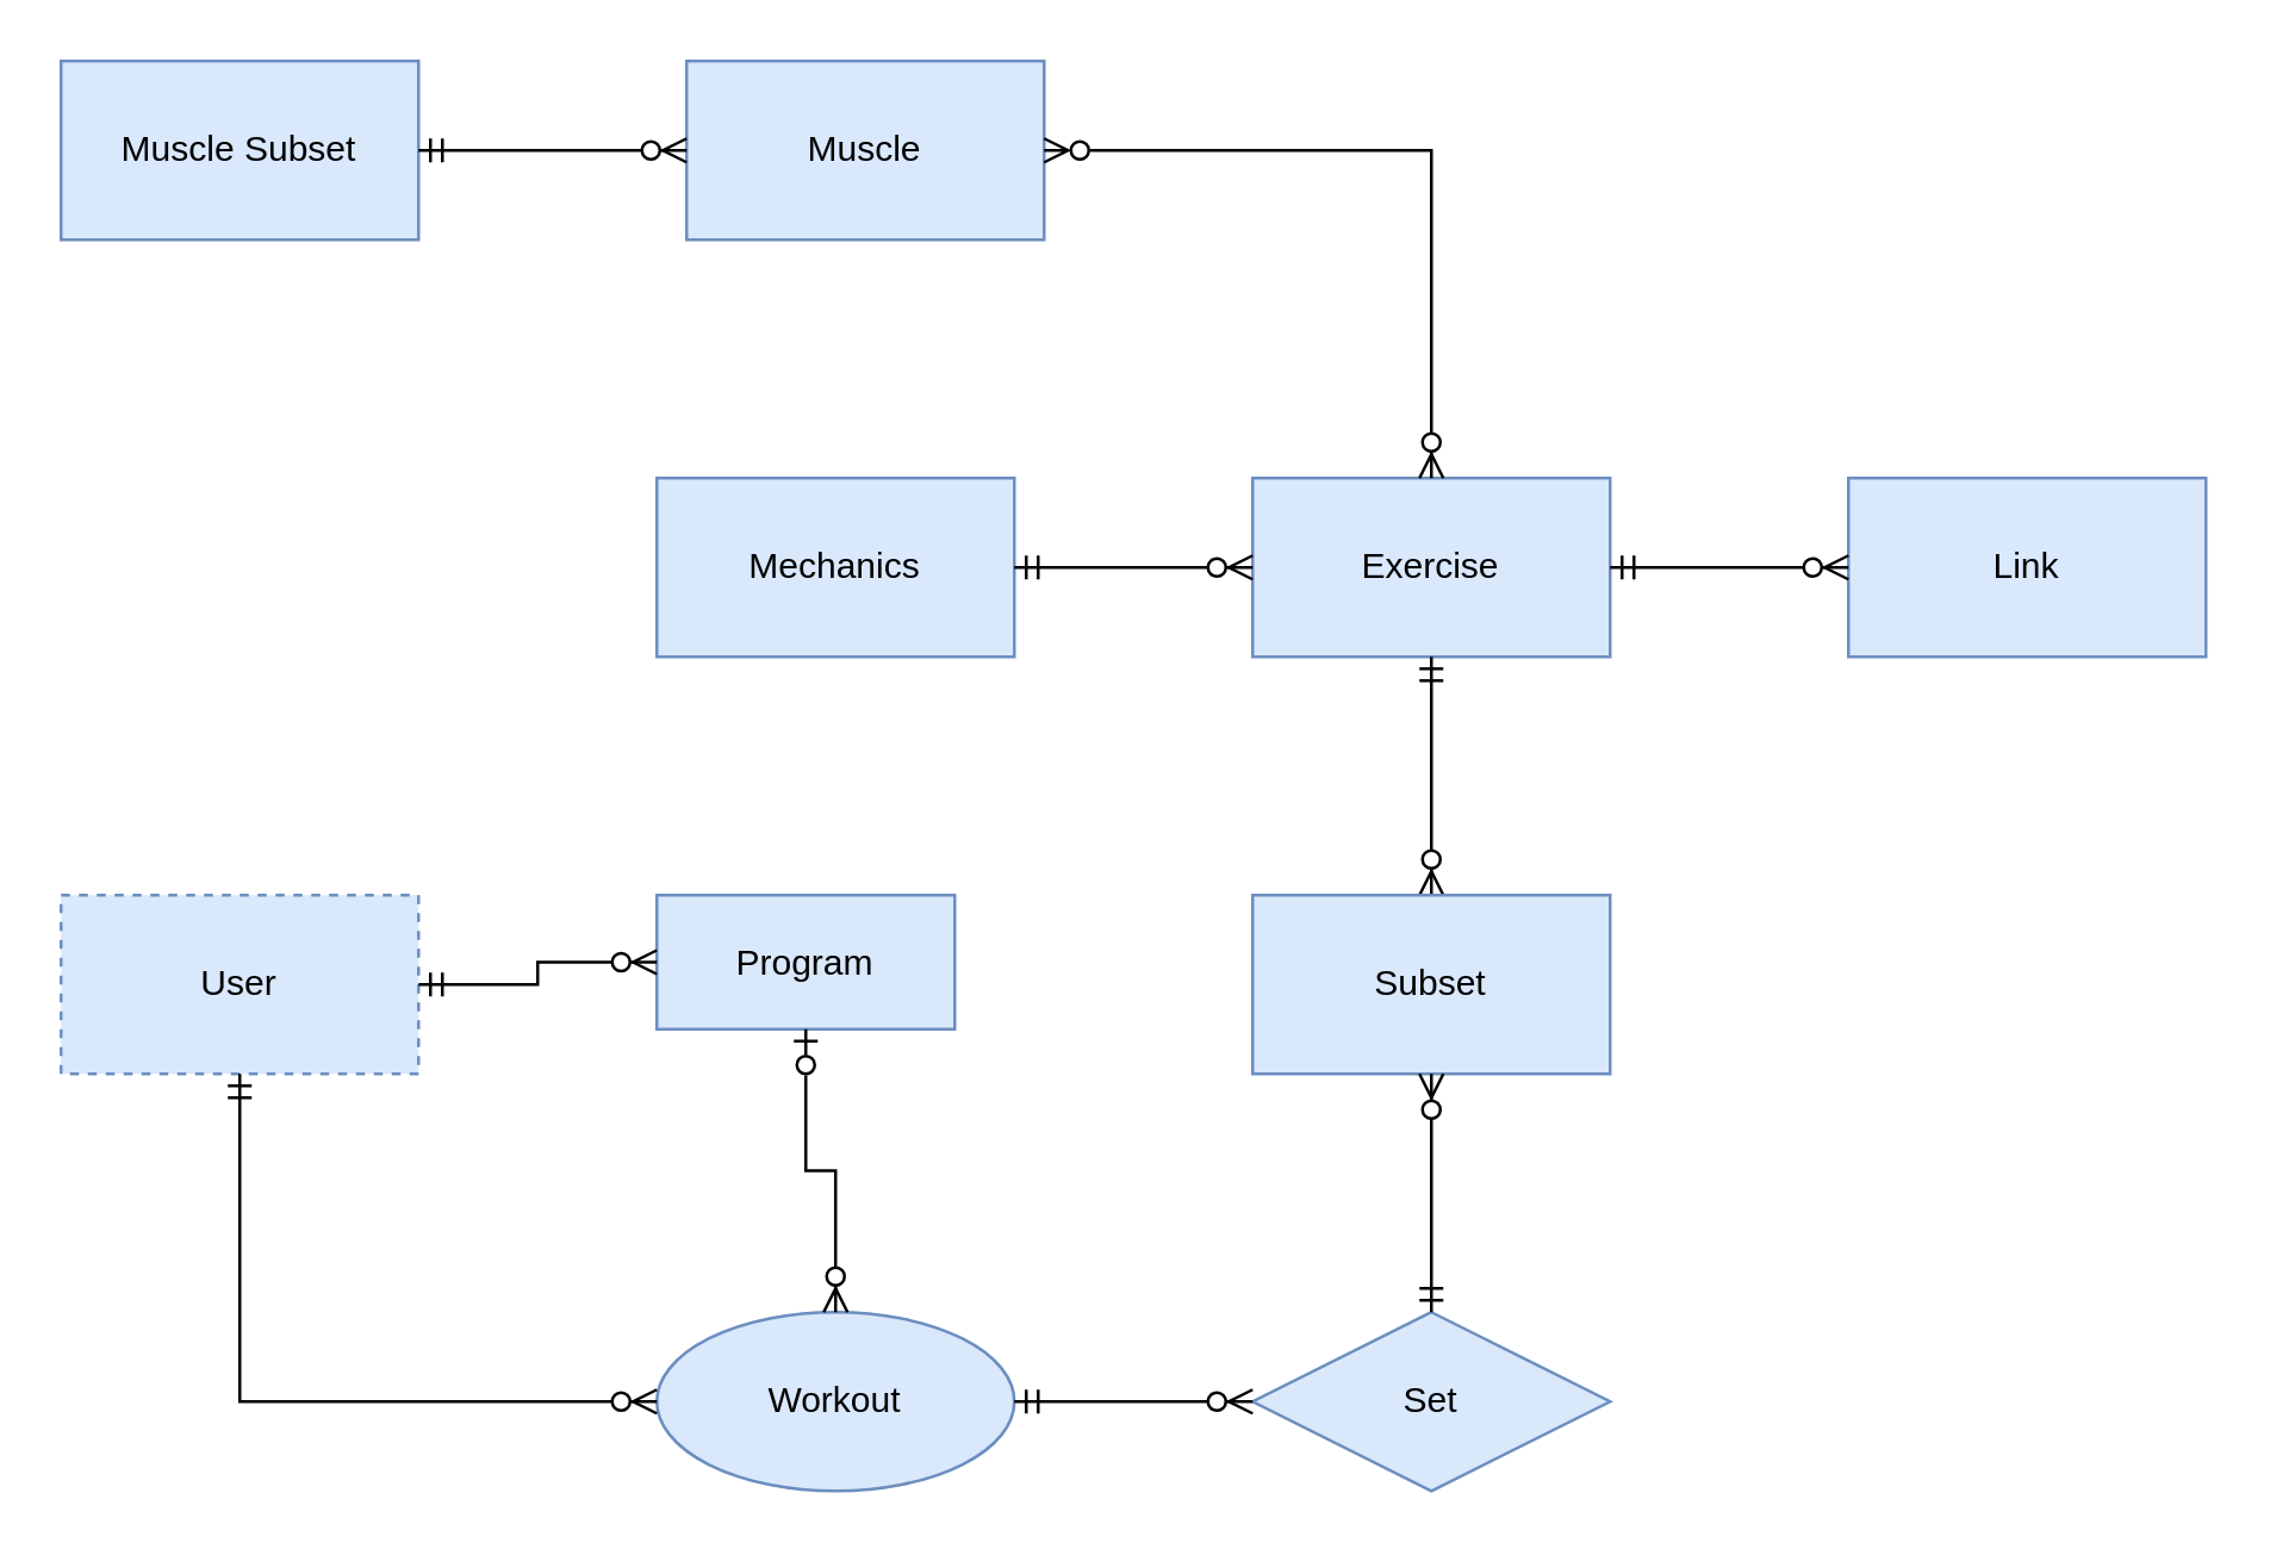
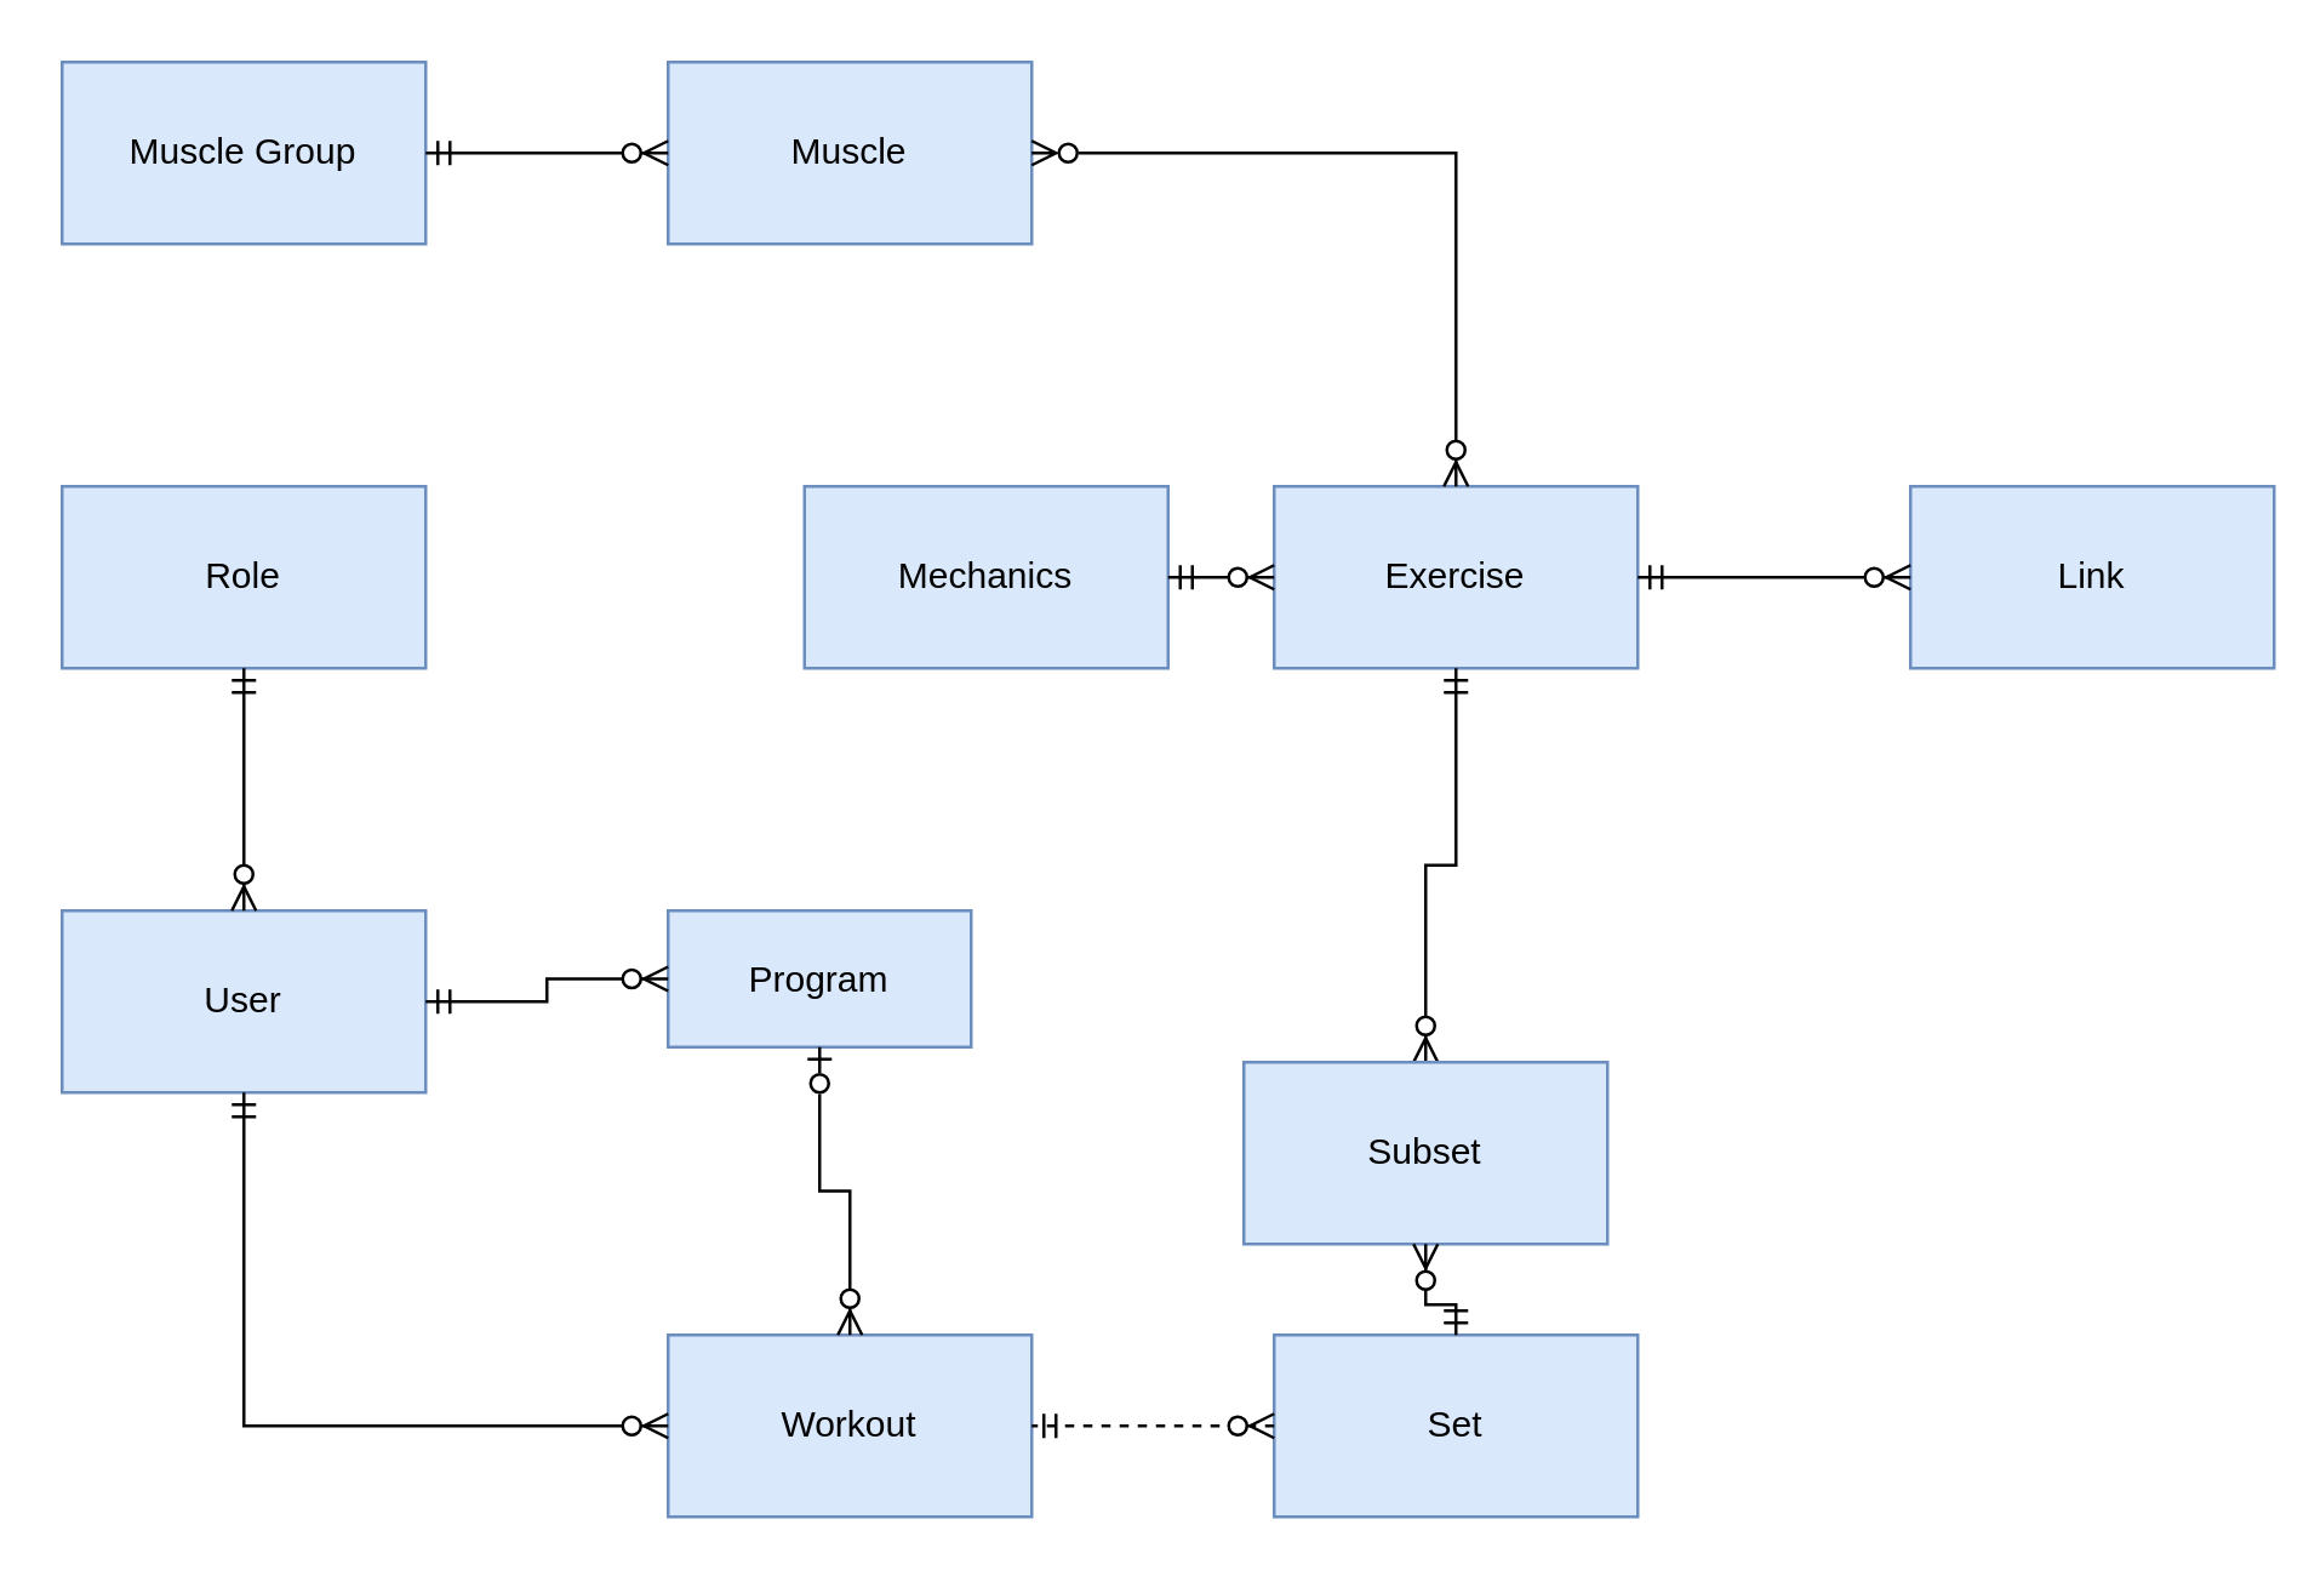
  <mxCell id="0" />
  <mxCell id="1" parent="0" />
- <mxCell id="2" value="Muscle Subset" style="rounded=0;whiteSpace=wrap;html=1;fillColor=#dae8fc;strokeColor=#6c8ebf;" parent="1" vertex="1"><mxGeometry x="20" y="20" width="120" height="60" as="geometry" /></mxCell>
- <mxCell id="3" value="Muscle" style="rounded=0;whiteSpace=wrap;html=1;fillColor=#dae8fc;strokeColor=#6c8ebf;" parent="1" vertex="1"><mxGeometry x="230" y="20" width="120" height="60" as="geometry" /></mxCell>
- <mxCell id="4" value="Mechanics" style="rounded=0;whiteSpace=wrap;html=1;fillColor=#dae8fc;strokeColor=#6c8ebf;" parent="1" vertex="1"><mxGeometry x="220" y="160" width="120" height="60" as="geometry" /></mxCell>
+ <mxCell id="2" value="Muscle Group" style="rounded=0;whiteSpace=wrap;html=1;fillColor=#dae8fc;strokeColor=#6c8ebf;" parent="1" vertex="1"><mxGeometry x="20" y="20" width="120" height="60" as="geometry" /></mxCell>
+ <mxCell id="3" value="Muscle" style="rounded=0;whiteSpace=wrap;html=1;fillColor=#dae8fc;strokeColor=#6c8ebf;" parent="1" vertex="1"><mxGeometry x="220" y="20" width="120" height="60" as="geometry" /></mxCell>
+ <mxCell id="4" value="Mechanics" style="rounded=0;whiteSpace=wrap;html=1;fillColor=#dae8fc;strokeColor=#6c8ebf;" parent="1" vertex="1"><mxGeometry x="265" y="160" width="120" height="60" as="geometry" /></mxCell>
  <mxCell id="5" value="Exercise" style="rounded=0;whiteSpace=wrap;html=1;fillColor=#dae8fc;strokeColor=#6c8ebf;" parent="1" vertex="1"><mxGeometry x="420" y="160" width="120" height="60" as="geometry" /></mxCell>
- <mxCell id="6" value="Link" style="rounded=0;whiteSpace=wrap;html=1;fillColor=#dae8fc;strokeColor=#6c8ebf;" parent="1" vertex="1"><mxGeometry x="620" y="160" width="120" height="60" as="geometry" /></mxCell>
+ <mxCell id="6" value="Link" style="rounded=0;whiteSpace=wrap;html=1;fillColor=#dae8fc;strokeColor=#6c8ebf;" parent="1" vertex="1"><mxGeometry x="630" y="160" width="120" height="60" as="geometry" /></mxCell>
  <mxCell id="7" style="edgeStyle=orthogonalEdgeStyle;rounded=0;orthogonalLoop=1;jettySize=auto;html=1;startArrow=ERzeroToMany;startFill=1;endArrow=ERzeroToMany;endFill=0;" parent="1" source="5" target="3" edge="1"><mxGeometry relative="1" as="geometry"><mxPoint x="420" y="50" as="sourcePoint" /><Array as="points"><mxPoint x="480" y="50" /></Array></mxGeometry></mxCell>
  <mxCell id="8" style="edgeStyle=orthogonalEdgeStyle;rounded=0;orthogonalLoop=1;jettySize=auto;html=1;startArrow=ERzeroToMany;startFill=1;endArrow=ERmandOne;endFill=0;" parent="1" source="9" target="5" edge="1"><mxGeometry relative="1" as="geometry" /></mxCell>
- <mxCell id="9" value="Subset" style="rounded=0;whiteSpace=wrap;html=1;fillColor=#dae8fc;strokeColor=#6c8ebf;" parent="1" vertex="1"><mxGeometry x="420" y="300" width="120" height="60" as="geometry" /></mxCell>
- <mxCell id="10" value="Set" style="rhombus;whiteSpace=wrap;html=1;fillColor=#dae8fc;strokeColor=#6c8ebf;" parent="1" vertex="1"><mxGeometry x="420" y="440" width="120" height="60" as="geometry" /></mxCell>
- <mxCell id="11" value="Workout" style="ellipse;whiteSpace=wrap;html=1;fillColor=#dae8fc;strokeColor=#6c8ebf;" parent="1" vertex="1"><mxGeometry x="220" y="440" width="120" height="60" as="geometry" /></mxCell>
- <mxCell id="12" value="User" style="rounded=0;whiteSpace=wrap;html=1;fillColor=#dae8fc;strokeColor=#6c8ebf;dashed=1;" parent="1" vertex="1"><mxGeometry x="20" y="300" width="120" height="60" as="geometry" /></mxCell>
+ <mxCell id="9" value="Subset" style="rounded=0;whiteSpace=wrap;html=1;fillColor=#dae8fc;strokeColor=#6c8ebf;" parent="1" vertex="1"><mxGeometry x="410" y="350" width="120" height="60" as="geometry" /></mxCell>
+ <mxCell id="10" value="Set" style="rounded=0;whiteSpace=wrap;html=1;fillColor=#dae8fc;strokeColor=#6c8ebf;" parent="1" vertex="1"><mxGeometry x="420" y="440" width="120" height="60" as="geometry" /></mxCell>
+ <mxCell id="11" value="Workout" style="rounded=0;whiteSpace=wrap;html=1;fillColor=#dae8fc;strokeColor=#6c8ebf;" parent="1" vertex="1"><mxGeometry x="220" y="440" width="120" height="60" as="geometry" /></mxCell>
+ <mxCell id="12" value="User" style="rounded=0;whiteSpace=wrap;html=1;fillColor=#dae8fc;strokeColor=#6c8ebf;" parent="1" vertex="1"><mxGeometry x="20" y="300" width="120" height="60" as="geometry" /></mxCell>
+ <mxCell id="13" value="Role" style="rounded=0;whiteSpace=wrap;html=1;fillColor=#dae8fc;strokeColor=#6c8ebf;" parent="1" vertex="1"><mxGeometry x="20" y="160" width="120" height="60" as="geometry" /></mxCell>
  <mxCell id="14" value="Program" style="rounded=0;whiteSpace=wrap;html=1;fillColor=#dae8fc;strokeColor=#6c8ebf;" parent="1" vertex="1"><mxGeometry x="220" y="300" width="100" height="45" as="geometry" /></mxCell>
  <mxCell id="15" style="edgeStyle=orthogonalEdgeStyle;rounded=0;orthogonalLoop=1;jettySize=auto;html=1;startArrow=ERzeroToMany;startFill=1;endArrow=ERmandOne;endFill=0;" parent="1" source="5" target="4" edge="1"><mxGeometry relative="1" as="geometry"><mxPoint x="420" y="180" as="sourcePoint" /><mxPoint x="340" y="180" as="targetPoint" /></mxGeometry></mxCell>
  <mxCell id="16" style="edgeStyle=orthogonalEdgeStyle;rounded=0;orthogonalLoop=1;jettySize=auto;html=1;startArrow=ERzeroToMany;startFill=1;endArrow=ERmandOne;endFill=0;" parent="1" source="3" target="2" edge="1"><mxGeometry relative="1" as="geometry"><mxPoint x="430" y="60" as="sourcePoint" /><mxPoint x="350" y="60" as="targetPoint" /></mxGeometry></mxCell>
  <mxCell id="17" style="edgeStyle=orthogonalEdgeStyle;rounded=0;orthogonalLoop=1;jettySize=auto;html=1;startArrow=ERzeroToMany;startFill=1;endArrow=ERmandOne;endFill=0;" parent="1" source="6" target="5" edge="1"><mxGeometry relative="1" as="geometry"><mxPoint x="430" y="60" as="sourcePoint" /><mxPoint x="350" y="60" as="targetPoint" /><Array as="points"><mxPoint x="680" y="190" /></Array></mxGeometry></mxCell>
- <mxCell id="18" style="edgeStyle=orthogonalEdgeStyle;rounded=0;orthogonalLoop=1;jettySize=auto;html=1;startArrow=ERzeroToMany;startFill=1;endArrow=ERmandOne;endFill=0;" parent="1" source="10" target="11" edge="1"><mxGeometry relative="1" as="geometry"><mxPoint x="190" y="380" as="sourcePoint" /><mxPoint x="110" y="380" as="targetPoint" /></mxGeometry></mxCell>
+ <mxCell id="18" style="edgeStyle=orthogonalEdgeStyle;rounded=0;orthogonalLoop=1;jettySize=auto;html=1;startArrow=ERzeroToMany;startFill=1;endArrow=ERmandOne;endFill=0;dashed=1;" parent="1" source="10" target="11" edge="1"><mxGeometry relative="1" as="geometry"><mxPoint x="190" y="380" as="sourcePoint" /><mxPoint x="110" y="380" as="targetPoint" /></mxGeometry></mxCell>
  <mxCell id="19" style="edgeStyle=orthogonalEdgeStyle;rounded=0;orthogonalLoop=1;jettySize=auto;html=1;startArrow=ERzeroToMany;startFill=1;endArrow=ERmandOne;endFill=0;" parent="1" source="9" target="10" edge="1"><mxGeometry relative="1" as="geometry"><mxPoint x="230" y="480" as="sourcePoint" /><mxPoint x="150" y="480" as="targetPoint" /></mxGeometry></mxCell>
+ <mxCell id="20" style="edgeStyle=orthogonalEdgeStyle;rounded=0;orthogonalLoop=1;jettySize=auto;html=1;startArrow=ERzeroToMany;startFill=1;endArrow=ERmandOne;endFill=0;" parent="1" source="12" target="13" edge="1"><mxGeometry relative="1" as="geometry"><mxPoint x="230" y="60" as="sourcePoint" /><mxPoint x="150" y="60" as="targetPoint" /></mxGeometry></mxCell>
  <mxCell id="21" style="edgeStyle=orthogonalEdgeStyle;rounded=0;orthogonalLoop=1;jettySize=auto;html=1;startArrow=ERzeroToMany;startFill=1;endArrow=ERmandOne;endFill=0;" parent="1" source="14" target="12" edge="1"><mxGeometry relative="1" as="geometry"><mxPoint x="230" y="60" as="sourcePoint" /><mxPoint x="150" y="60" as="targetPoint" /></mxGeometry></mxCell>
  <mxCell id="22" style="edgeStyle=orthogonalEdgeStyle;rounded=0;orthogonalLoop=1;jettySize=auto;html=1;startArrow=ERzeroToMany;startFill=1;endArrow=ERmandOne;endFill=0;" parent="1" source="11" target="12" edge="1"><mxGeometry relative="1" as="geometry"><mxPoint x="230" y="340" as="sourcePoint" /><mxPoint x="150" y="340" as="targetPoint" /></mxGeometry></mxCell>
  <mxCell id="23" style="edgeStyle=orthogonalEdgeStyle;rounded=0;orthogonalLoop=1;jettySize=auto;html=1;startArrow=ERzeroToMany;startFill=1;endArrow=ERzeroToOne;endFill=0;" parent="1" source="11" target="14" edge="1"><mxGeometry relative="1" as="geometry"><mxPoint x="230" y="340" as="sourcePoint" /><mxPoint x="150" y="340" as="targetPoint" /></mxGeometry></mxCell>
